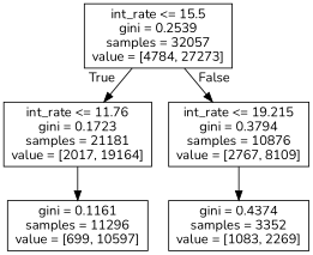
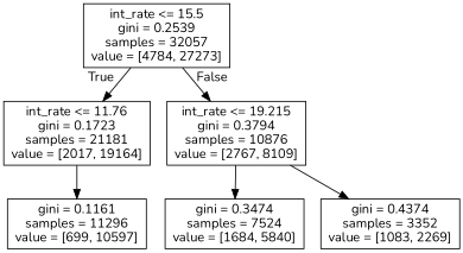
  digraph {
    fontname=Nunito
    node [fontname=Nunito shape=box]
    edge [fontname=Nunito]
    n1 [label="int_rate <= 15.5\ngini = 0.2539\nsamples = 32057\nvalue = [4784, 27273]"]
    n2 [label="int_rate <= 11.76\ngini = 0.1723\nsamples = 21181\nvalue = [2017, 19164]"]
    n3 [label="int_rate <= 19.215\ngini = 0.3794\nsamples = 10876\nvalue = [2767, 8109]"]
    n4 [label="gini = 0.1161\nsamples = 11296\nvalue = [699, 10597]"]
+   n5 [label="gini = 0.3474\nsamples = 7524\nvalue = [1684, 5840]"]
    n6 [label="gini = 0.4374\nsamples = 3352\nvalue = [1083, 2269]"]
    n1 -> n2 [headlabel=True labelangle=45 labeldistance=2.5]
    n1 -> n3 [headlabel=False labelangle=-45 labeldistance=2.5]
    n2 -> n4
+   n3 -> n5
    n3 -> n6
  }
